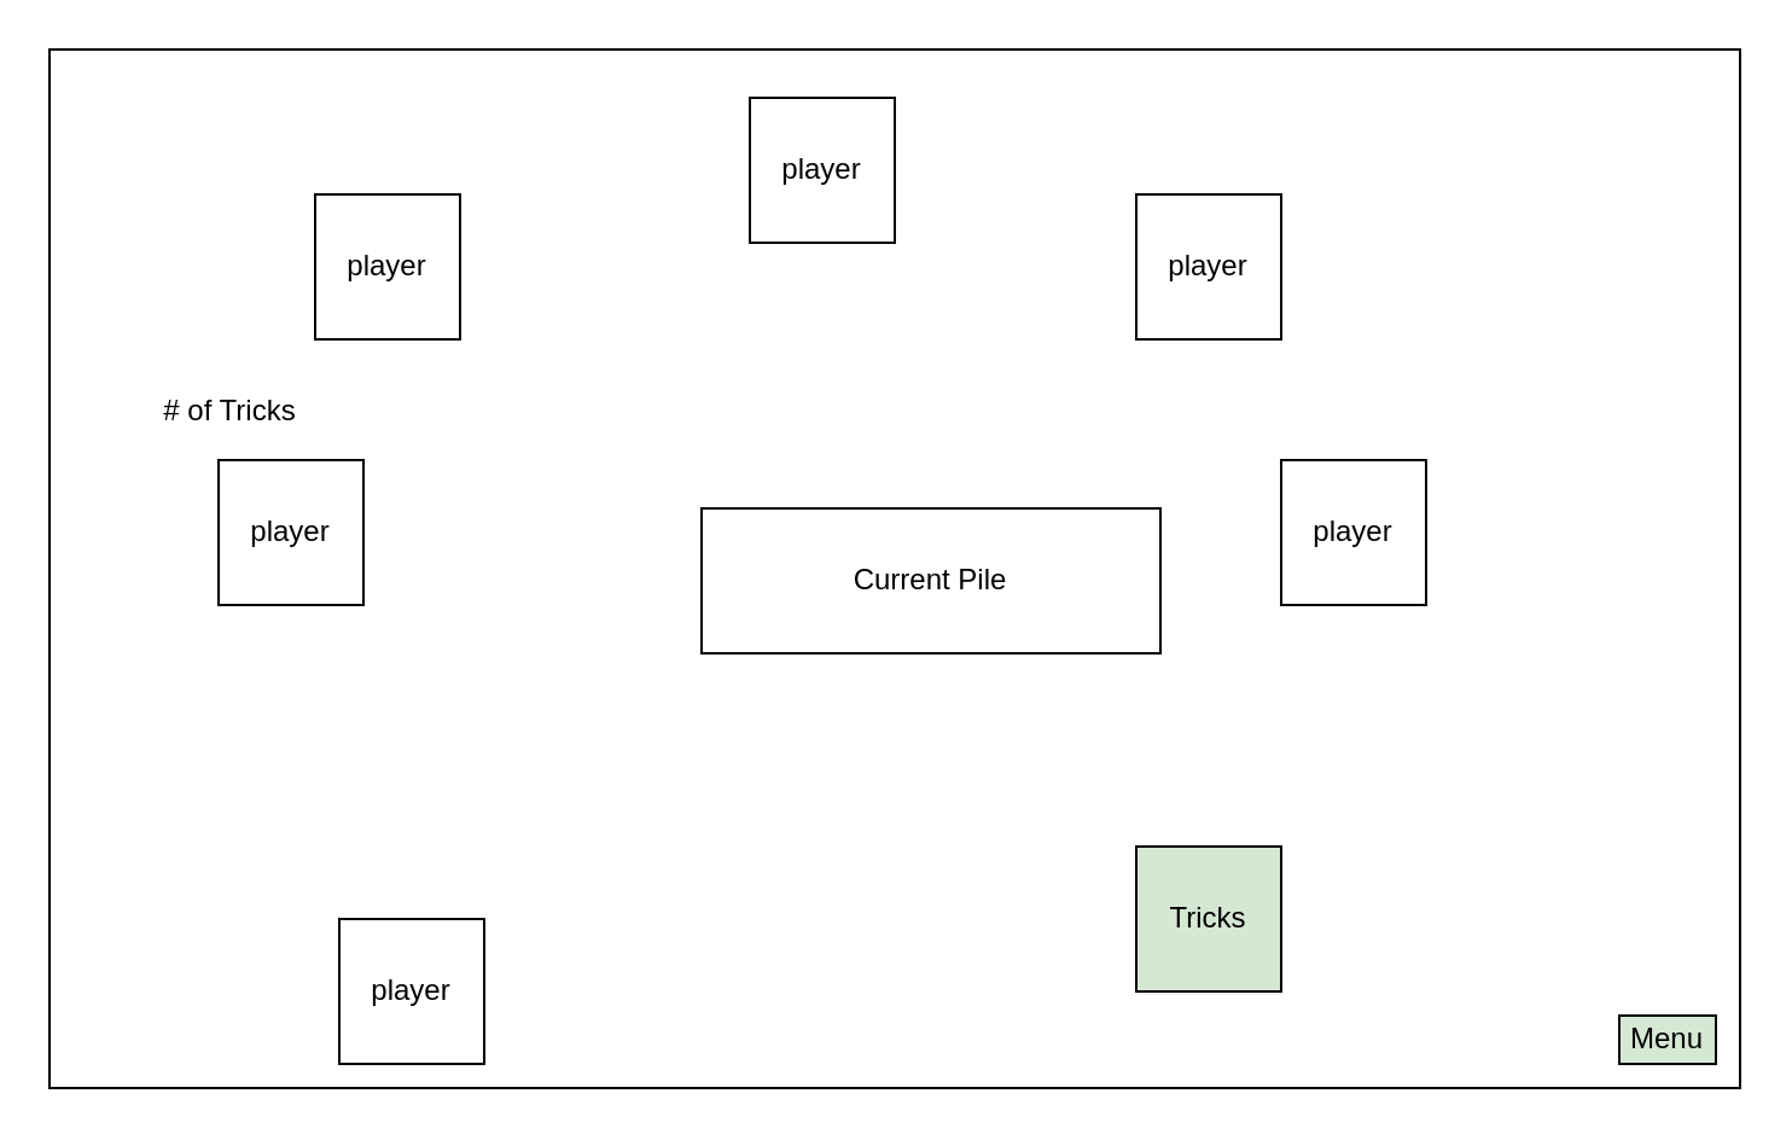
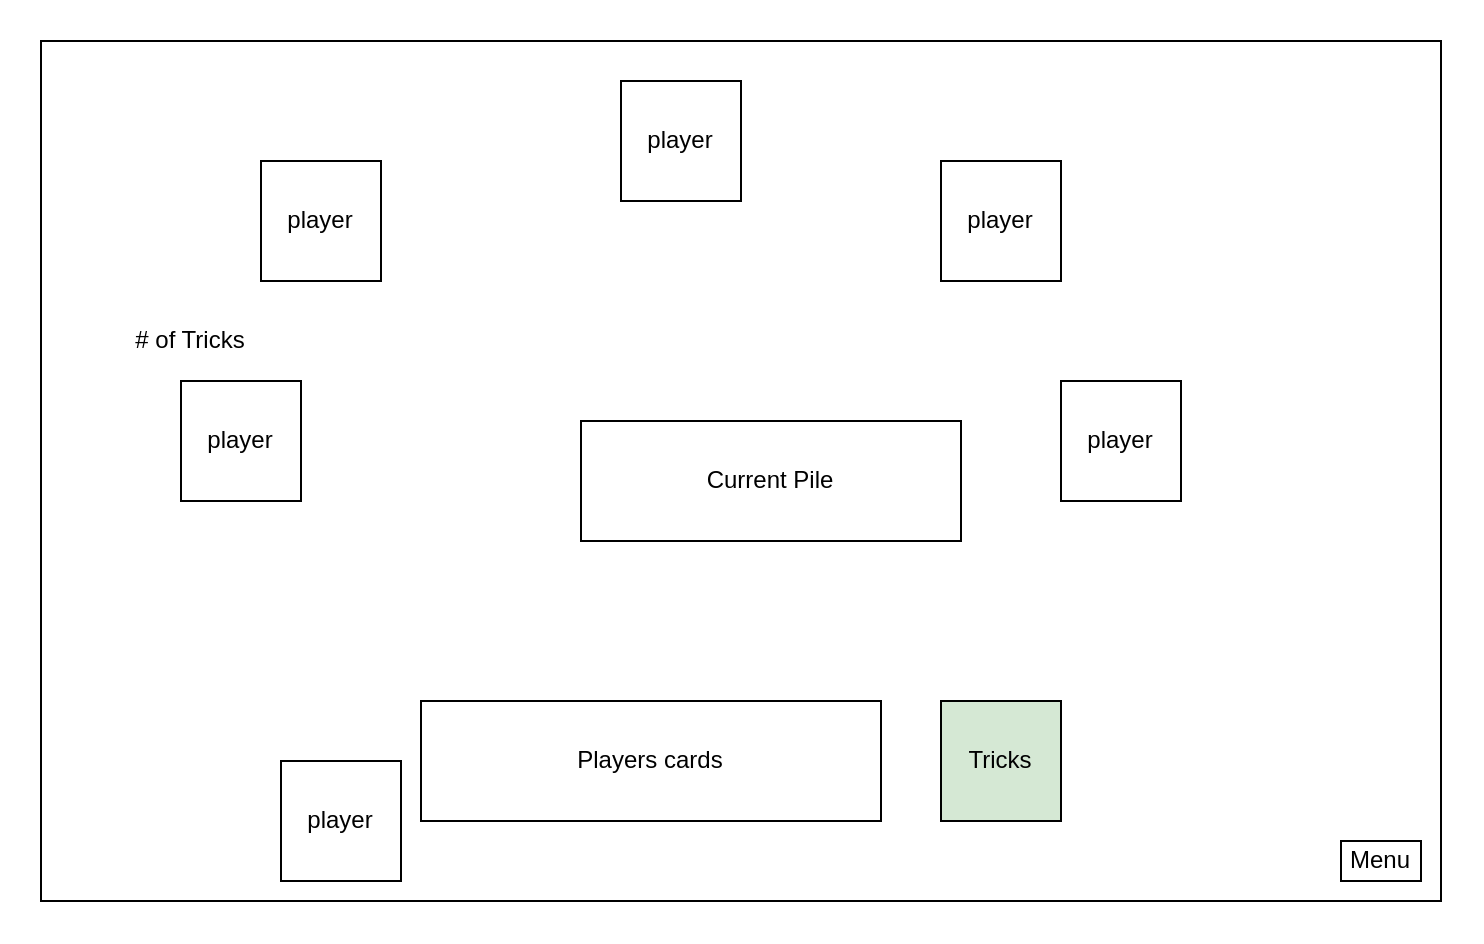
  <mxCell id="0" />
  <mxCell id="1" parent="0" />
  <mxCell id="2" value="" style="rounded=0;whiteSpace=wrap;html=1;" parent="1" vertex="1"><mxGeometry x="20" y="20" width="700" height="430" as="geometry" /></mxCell>
  <mxCell id="3" value="Current Pile" style="rounded=0;whiteSpace=wrap;html=1;" parent="1" vertex="1"><mxGeometry x="290" y="210" width="190" height="60" as="geometry" /></mxCell>
+ <mxCell id="4" value="Players cards" style="rounded=0;whiteSpace=wrap;html=1;" parent="1" vertex="1"><mxGeometry x="210" y="350" width="230" height="60" as="geometry" /></mxCell>
  <mxCell id="5" value="Tricks" style="rounded=0;whiteSpace=wrap;html=1;fillColor=#d5e8d4;" parent="1" vertex="1"><mxGeometry x="470" y="350" width="60" height="60" as="geometry" /></mxCell>
  <mxCell id="6" value="player" style="rounded=0;whiteSpace=wrap;html=1;" parent="1" vertex="1"><mxGeometry x="90" y="190" width="60" height="60" as="geometry" /></mxCell>
  <mxCell id="7" value="player" style="rounded=0;whiteSpace=wrap;html=1;" parent="1" vertex="1"><mxGeometry x="130" y="80" width="60" height="60" as="geometry" /></mxCell>
  <mxCell id="8" value="player" style="rounded=0;whiteSpace=wrap;html=1;" parent="1" vertex="1"><mxGeometry x="310" y="40" width="60" height="60" as="geometry" /></mxCell>
  <mxCell id="9" value="player" style="rounded=0;whiteSpace=wrap;html=1;" parent="1" vertex="1"><mxGeometry x="470" y="80" width="60" height="60" as="geometry" /></mxCell>
  <mxCell id="10" value="player" style="rounded=0;whiteSpace=wrap;html=1;" parent="1" vertex="1"><mxGeometry x="530" y="190" width="60" height="60" as="geometry" /></mxCell>
  <mxCell id="11" value="# of Tricks" style="text;html=1;strokeColor=none;fillColor=none;align=center;verticalAlign=middle;whiteSpace=wrap;rounded=0;" parent="1" vertex="1"><mxGeometry x="60" y="160" width="70" height="20" as="geometry" /></mxCell>
  <mxCell id="12" value="player" style="rounded=0;whiteSpace=wrap;html=1;" parent="1" vertex="1"><mxGeometry x="140" y="380" width="60" height="60" as="geometry" /></mxCell>
- <mxCell id="13" value="Menu" style="rounded=0;whiteSpace=wrap;html=1;fillColor=#d5e8d4;" vertex="1" parent="1"><mxGeometry x="670" y="420" width="40" height="20" as="geometry" /></mxCell>
+ <mxCell id="13" value="Menu" style="rounded=0;whiteSpace=wrap;html=1;" vertex="1" parent="1"><mxGeometry x="670" y="420" width="40" height="20" as="geometry" /></mxCell>
